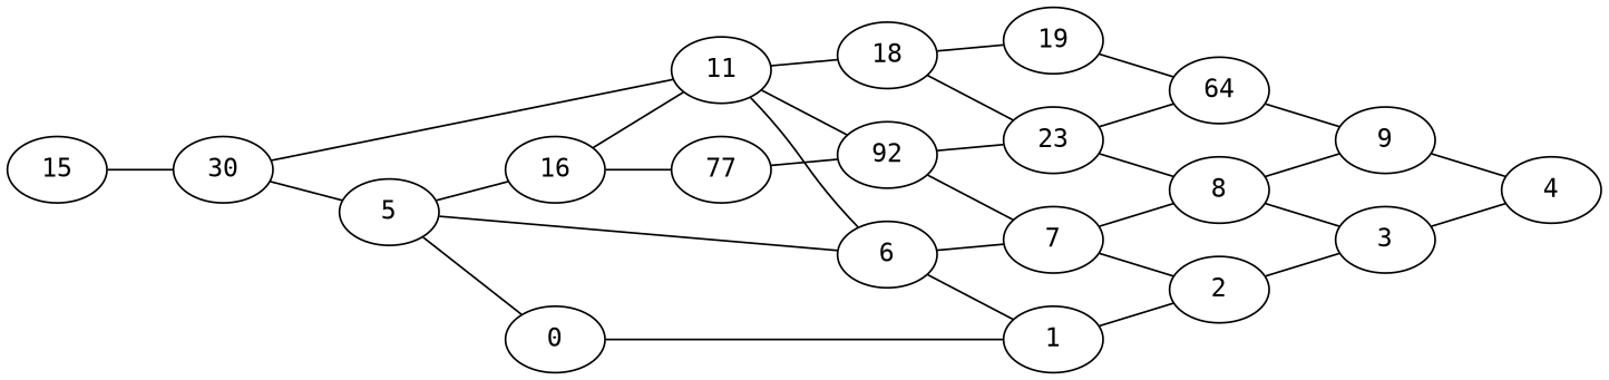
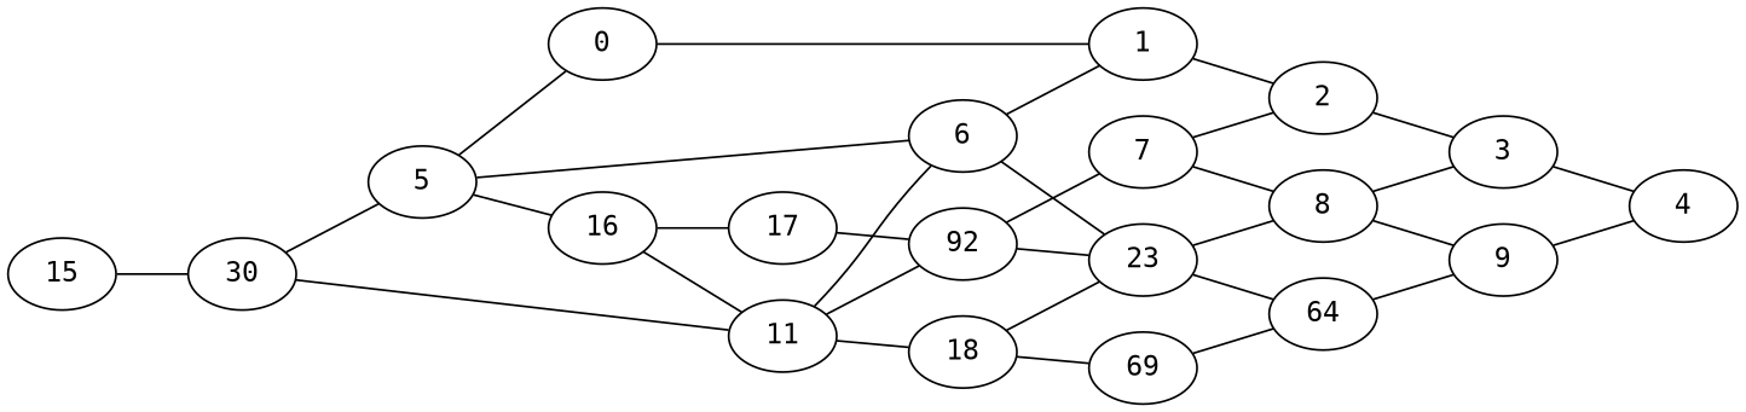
  graph {
    fontname="DejaVu Sans Mono"
    rankdir=LR
    node [fontname="DejaVu Sans Mono"]
    edge [fontname="DejaVu Sans Mono"]
    0
    1
    2
    3
    4
    5
    6
    16
    7
    8
    9
    n12 [label=30]
    11
    n14 [label=92]
    18
    n16 [label=23]
    n17 [label=64]
    15
-   17 [label=77]
-   19
+   17
+   19 [label=69]
    0 -- 1
    1 -- 2
    2 -- 3
    3 -- 4
    5 -- 0
    5 -- 6
    5 -- 16
    6 -- 1
-   6 -- 7
+   6 -- n16
    16 -- 11
    16 -- 17
    7 -- 2
    7 -- 8
    8 -- 3
    8 -- 9
    9 -- 4
    n12 -- 5
    n12 -- 11
    11 -- 6
    11 -- n14
    11 -- 18
    n14 -- 7
    n14 -- n16
    18 -- n16
    18 -- 19
    n16 -- 8
    n16 -- n17
    n17 -- 9
    15 -- n12
    17 -- n14
    19 -- n17
  }
